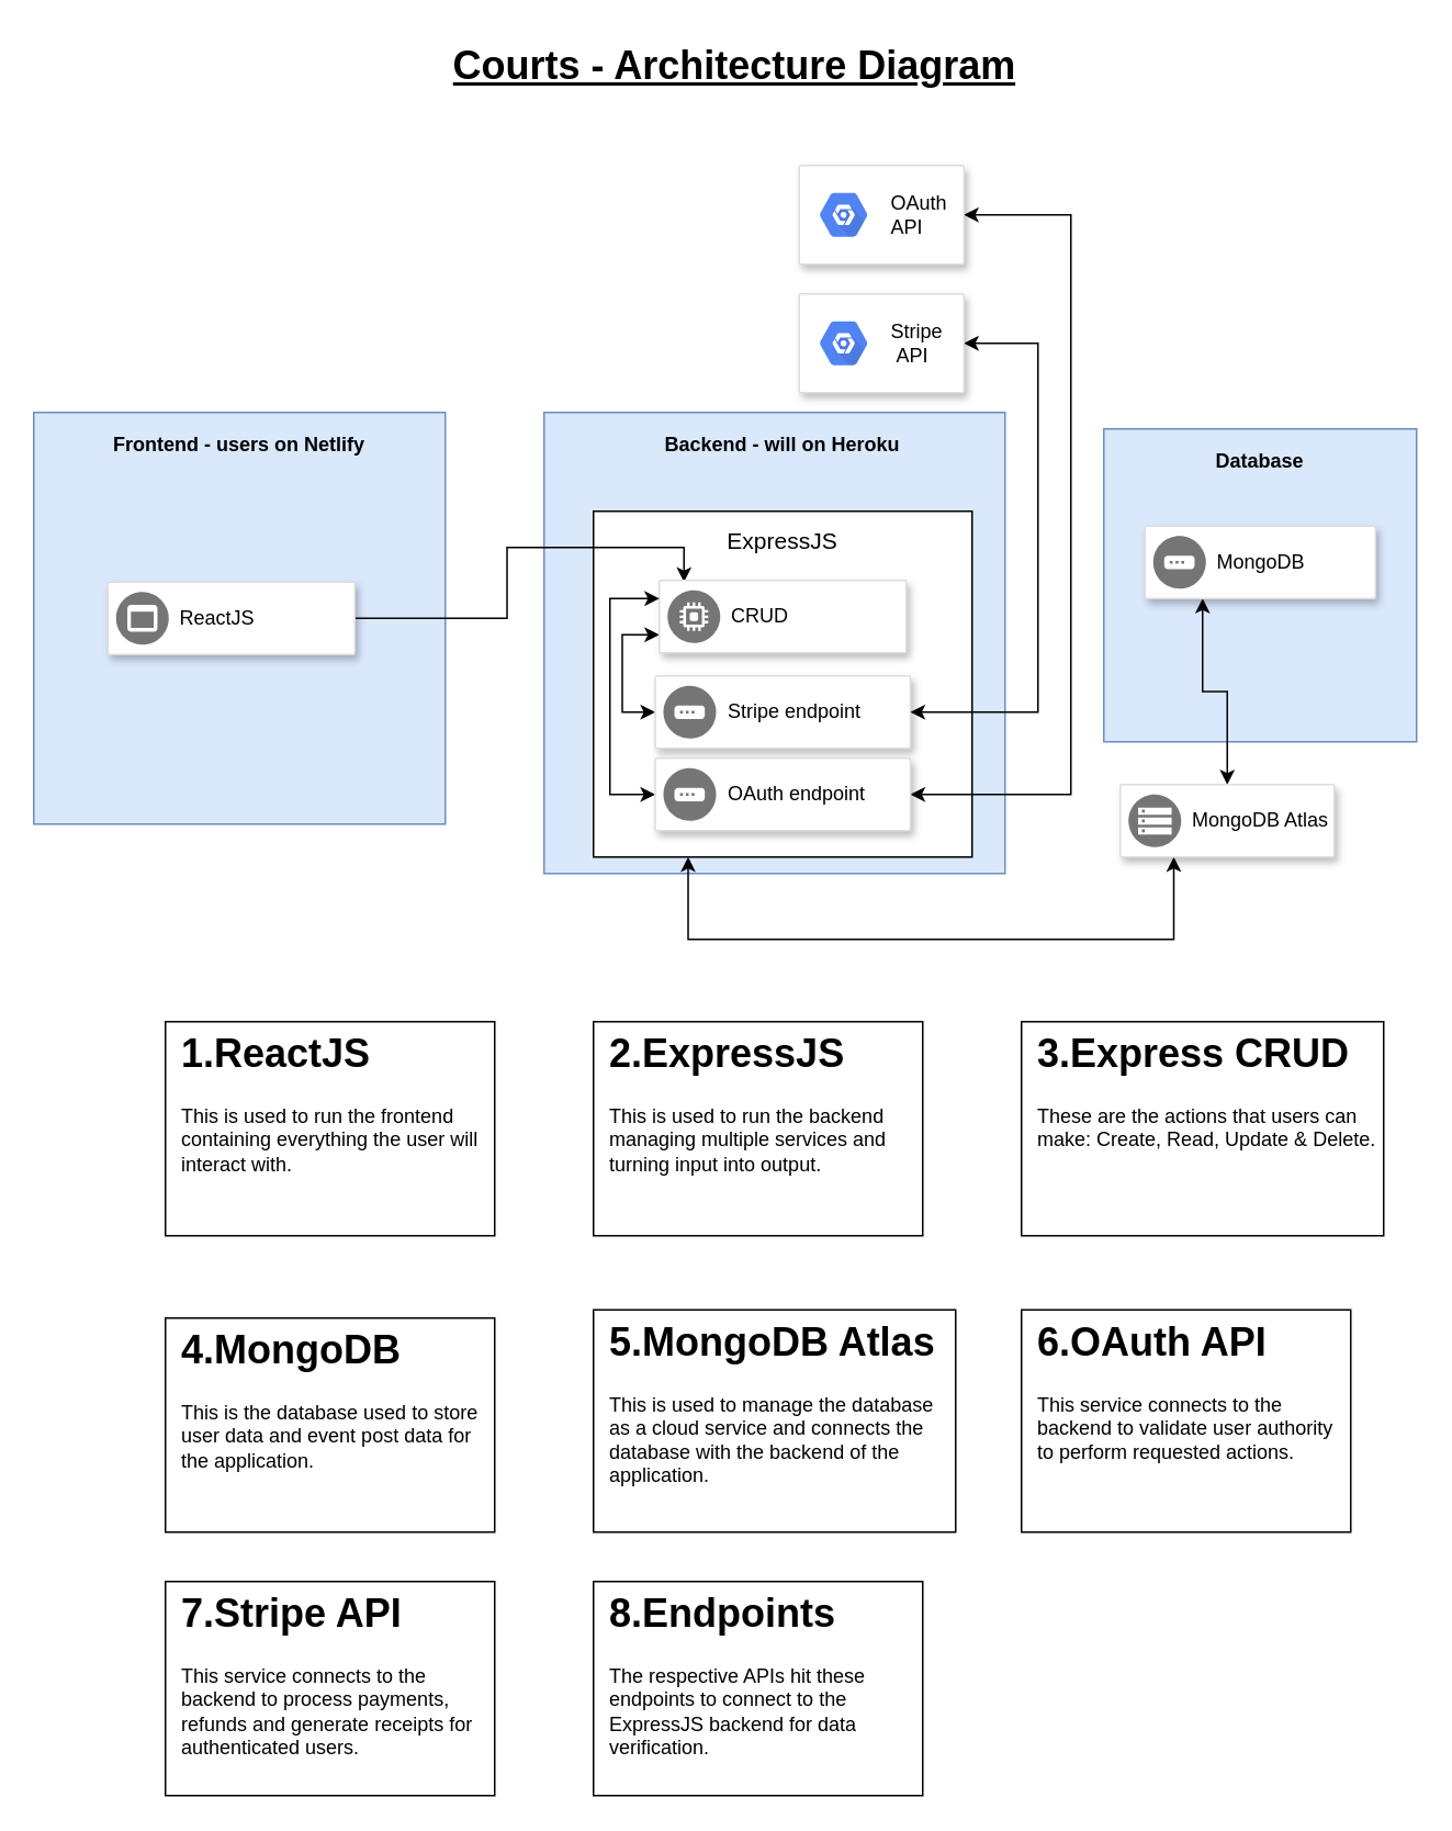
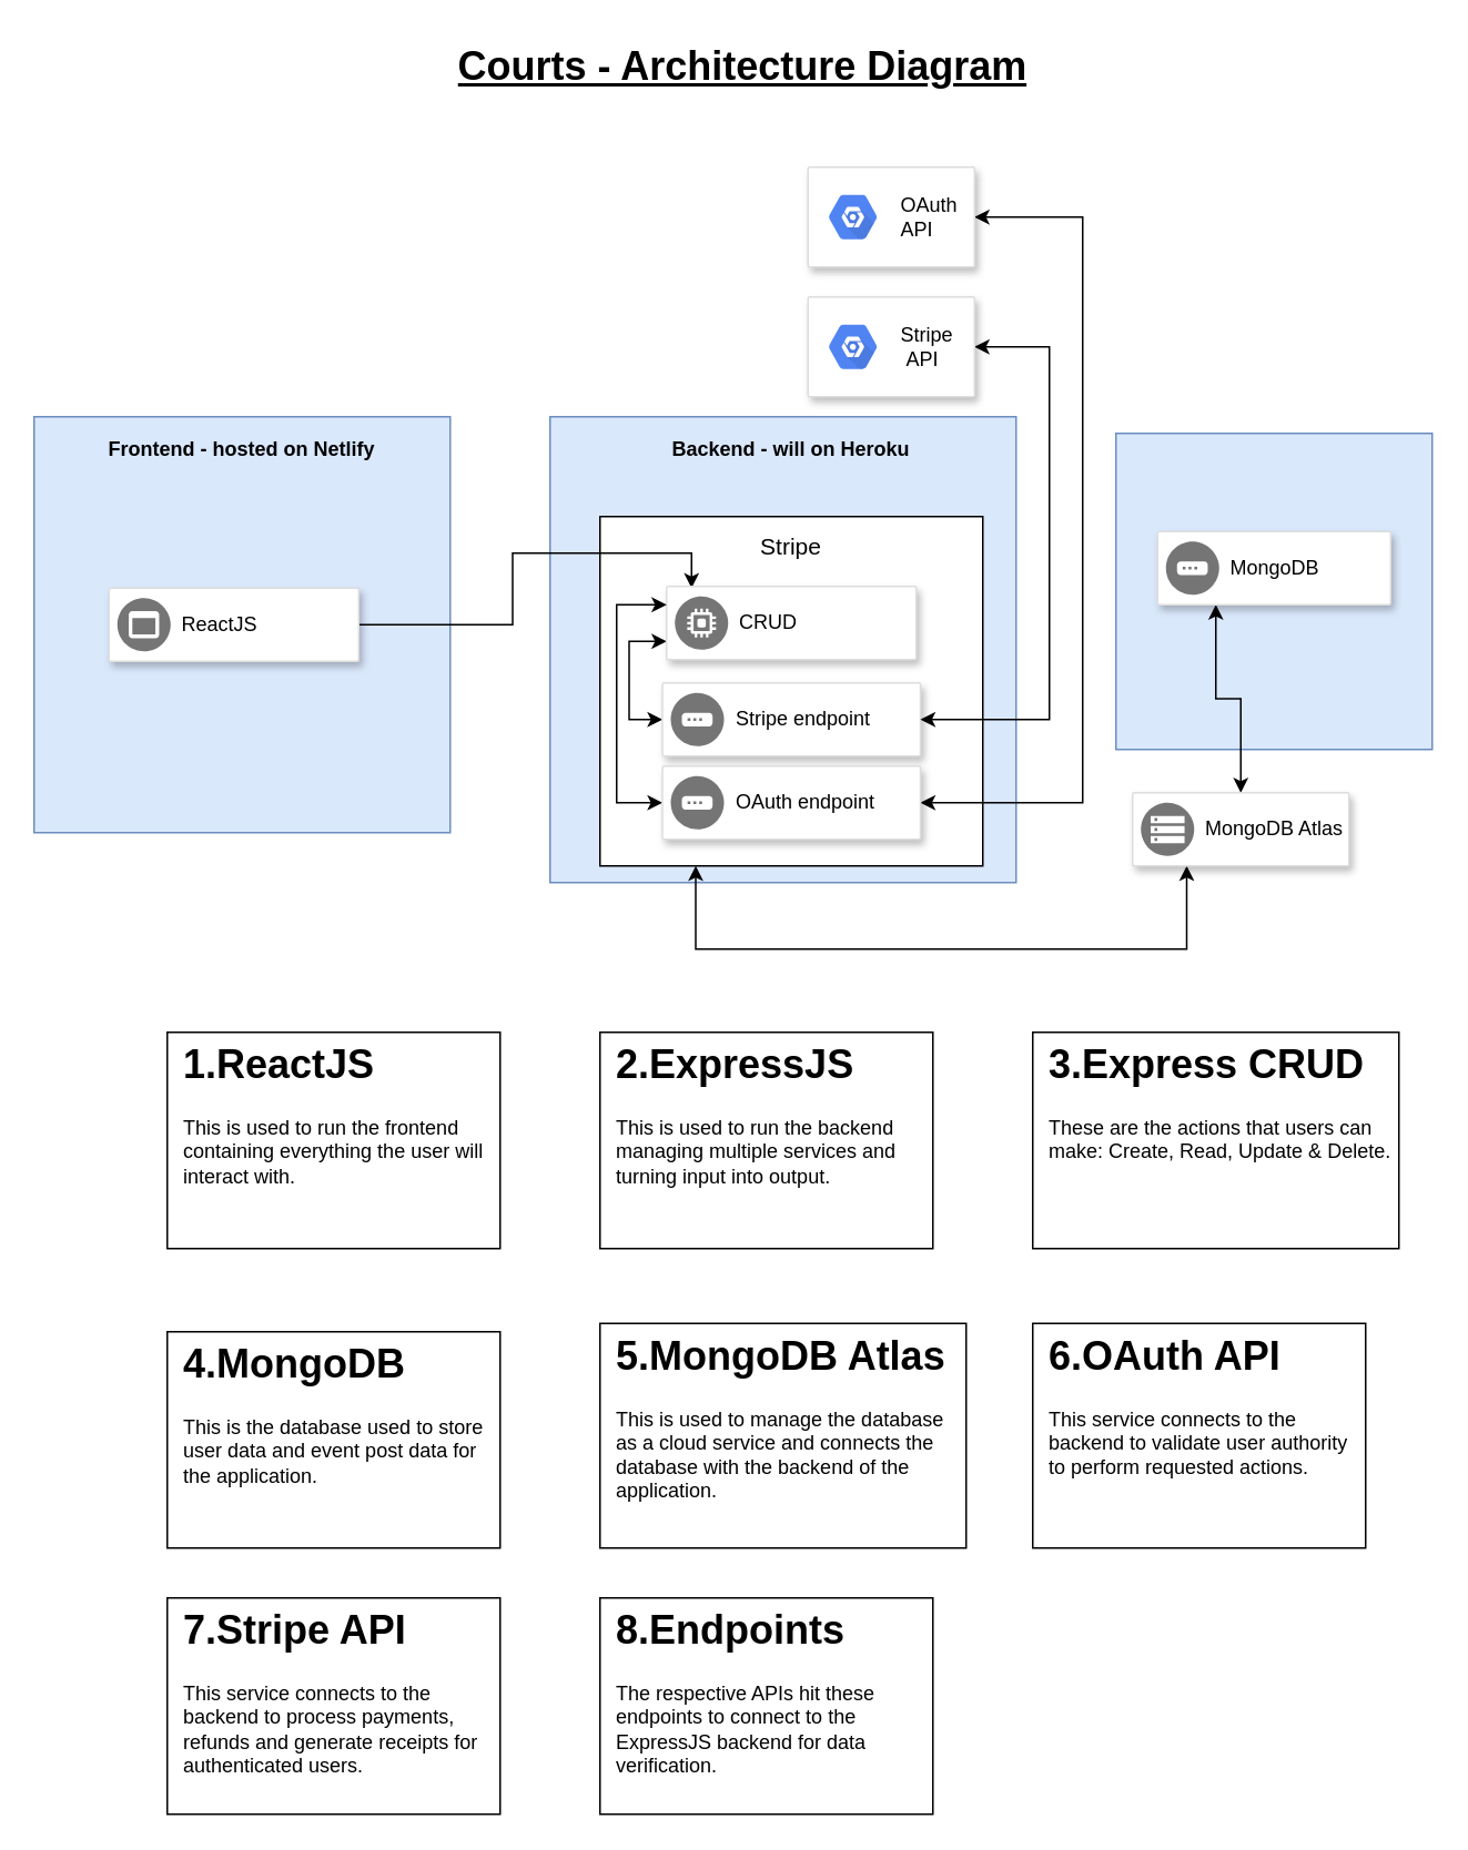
  <mxCell id="0" />
  <mxCell id="1" parent="0" />
  <mxCell id="2" value="" style="rounded=0;whiteSpace=wrap;html=1;" parent="1" vertex="1"><mxGeometry x="100" y="620" width="200" height="130" as="geometry" /></mxCell>
  <mxCell id="3" value="" style="whiteSpace=wrap;html=1;aspect=fixed;fillColor=#dae8fc;strokeColor=#6c8ebf;" parent="1" vertex="1"><mxGeometry x="330" y="250" width="280" height="280" as="geometry" /></mxCell>
  <mxCell id="4" value="" style="rounded=0;whiteSpace=wrap;html=1;" parent="1" vertex="1"><mxGeometry x="360" y="310" width="230" height="210" as="geometry" /></mxCell>
  <mxCell id="5" value="" style="whiteSpace=wrap;html=1;aspect=fixed;fillColor=#dae8fc;strokeColor=#6c8ebf;" parent="1" vertex="1"><mxGeometry x="20" y="250" width="250" height="250" as="geometry" /></mxCell>
  <mxCell id="6" value="" style="whiteSpace=wrap;html=1;aspect=fixed;fillColor=#dae8fc;strokeColor=#6c8ebf;" parent="1" vertex="1"><mxGeometry x="670" y="260" width="190" height="190" as="geometry" /></mxCell>
- <mxCell id="7" value="Frontend - users on Netlify" style="text;html=1;strokeColor=none;fillColor=none;align=center;verticalAlign=middle;whiteSpace=wrap;rounded=0;fontStyle=1" parent="1" vertex="1"><mxGeometry x="60" y="260" width="170" height="20" as="geometry" /></mxCell>
+ <mxCell id="7" value="Frontend - hosted on Netlify" style="text;html=1;strokeColor=none;fillColor=none;align=center;verticalAlign=middle;whiteSpace=wrap;rounded=0;fontStyle=1" parent="1" vertex="1"><mxGeometry x="60" y="260" width="170" height="20" as="geometry" /></mxCell>
  <mxCell id="8" value="Backend - will on Heroku" style="text;html=1;strokeColor=none;fillColor=none;align=center;verticalAlign=middle;whiteSpace=wrap;rounded=0;fontStyle=1" parent="1" vertex="1"><mxGeometry x="390" y="260" width="170" height="20" as="geometry" /></mxCell>
- <mxCell id="9" value="Database" style="text;html=1;strokeColor=none;fillColor=none;align=center;verticalAlign=middle;whiteSpace=wrap;rounded=0;fontStyle=1" parent="1" vertex="1"><mxGeometry x="745" y="270" width="40" height="20" as="geometry" /></mxCell>
  <mxCell id="10" style="edgeStyle=orthogonalEdgeStyle;rounded=0;orthogonalLoop=1;jettySize=auto;html=1;exitX=1;exitY=0.5;exitDx=0;exitDy=0;entryX=0.1;entryY=0.023;entryDx=0;entryDy=0;startArrow=none;startFill=0;entryPerimeter=0;" parent="1" source="11" target="26" edge="1"><mxGeometry relative="1" as="geometry" /></mxCell>
  <mxCell id="11" value="" style="strokeColor=#dddddd;shadow=1;strokeWidth=1;rounded=1;absoluteArcSize=1;arcSize=2;" parent="1" vertex="1"><mxGeometry x="65" y="353" width="150" height="44" as="geometry" /></mxCell>
  <mxCell id="12" value="ReactJS" style="dashed=0;connectable=0;html=1;fillColor=#757575;strokeColor=none;shape=mxgraph.gcp2.frontend_platform_services;part=1;labelPosition=right;verticalLabelPosition=middle;align=left;verticalAlign=middle;spacingLeft=5;fontSize=12;" parent="11" vertex="1"><mxGeometry y="0.5" width="32" height="32" relative="1" as="geometry"><mxPoint x="5" y="-16" as="offset" /></mxGeometry></mxCell>
  <mxCell id="13" style="edgeStyle=orthogonalEdgeStyle;rounded=0;orthogonalLoop=1;jettySize=auto;html=1;exitX=0.25;exitY=1;exitDx=0;exitDy=0;entryX=0.5;entryY=0;entryDx=0;entryDy=0;startArrow=classic;startFill=1;" parent="1" source="14" target="23" edge="1"><mxGeometry relative="1" as="geometry" /></mxCell>
  <mxCell id="14" value="" style="strokeColor=#dddddd;shadow=1;strokeWidth=1;rounded=1;absoluteArcSize=1;arcSize=2;" parent="1" vertex="1"><mxGeometry x="695" y="319" width="140" height="44" as="geometry" /></mxCell>
  <mxCell id="15" value="MongoDB" style="dashed=0;connectable=0;html=1;fillColor=#757575;strokeColor=none;shape=mxgraph.gcp2.gateway;part=1;labelPosition=right;verticalLabelPosition=middle;align=left;verticalAlign=middle;spacingLeft=5;fontSize=12;" parent="14" vertex="1"><mxGeometry y="0.5" width="32" height="32" relative="1" as="geometry"><mxPoint x="5" y="-16" as="offset" /></mxGeometry></mxCell>
  <mxCell id="16" style="edgeStyle=orthogonalEdgeStyle;rounded=0;orthogonalLoop=1;jettySize=auto;html=1;exitX=0;exitY=0.5;exitDx=0;exitDy=0;entryX=0;entryY=0.75;entryDx=0;entryDy=0;startArrow=classic;startFill=1;" parent="1" source="17" target="26" edge="1"><mxGeometry relative="1" as="geometry" /></mxCell>
  <mxCell id="17" value="" style="strokeColor=#dddddd;shadow=1;strokeWidth=1;rounded=1;absoluteArcSize=1;arcSize=2;" parent="1" vertex="1"><mxGeometry x="397.5" y="410" width="155" height="44" as="geometry" /></mxCell>
  <mxCell id="18" value="Stripe endpoint" style="dashed=0;connectable=0;html=1;fillColor=#757575;strokeColor=none;shape=mxgraph.gcp2.gateway;part=1;labelPosition=right;verticalLabelPosition=middle;align=left;verticalAlign=middle;spacingLeft=5;fontSize=12;" parent="17" vertex="1"><mxGeometry y="0.5" width="32" height="32" relative="1" as="geometry"><mxPoint x="5" y="-16" as="offset" /></mxGeometry></mxCell>
  <mxCell id="19" style="edgeStyle=orthogonalEdgeStyle;rounded=0;orthogonalLoop=1;jettySize=auto;html=1;exitX=1;exitY=0.5;exitDx=0;exitDy=0;entryX=1;entryY=0.5;entryDx=0;entryDy=0;startArrow=classic;startFill=1;" parent="1" source="20" target="17" edge="1"><mxGeometry relative="1" as="geometry"><Array as="points"><mxPoint x="630" y="208" /><mxPoint x="630" y="432" /></Array></mxGeometry></mxCell>
  <mxCell id="20" value="" style="strokeColor=#dddddd;shadow=1;strokeWidth=1;rounded=1;absoluteArcSize=1;arcSize=2;" parent="1" vertex="1"><mxGeometry x="485" y="178" width="100" height="60" as="geometry" /></mxCell>
  <mxCell id="21" value="&lt;font color=&quot;#000000&quot;&gt;Stripe&lt;br&gt;&amp;nbsp;API&lt;/font&gt;" style="dashed=0;connectable=0;html=1;fillColor=#5184F3;strokeColor=none;shape=mxgraph.gcp2.hexIcon;prIcon=placeholder;part=1;labelPosition=right;verticalLabelPosition=middle;align=left;verticalAlign=middle;spacingLeft=5;fontColor=#999999;fontSize=12;" parent="20" vertex="1"><mxGeometry y="0.5" width="44" height="39" relative="1" as="geometry"><mxPoint x="5" y="-19.5" as="offset" /></mxGeometry></mxCell>
  <mxCell id="22" style="edgeStyle=orthogonalEdgeStyle;rounded=0;orthogonalLoop=1;jettySize=auto;html=1;exitX=0.25;exitY=1;exitDx=0;exitDy=0;startArrow=classic;startFill=1;entryX=0.25;entryY=1;entryDx=0;entryDy=0;" parent="1" source="23" target="4" edge="1"><mxGeometry relative="1" as="geometry"><Array as="points"><mxPoint x="713" y="570" /><mxPoint x="418" y="570" /></Array></mxGeometry></mxCell>
  <mxCell id="23" value="" style="strokeColor=#dddddd;shadow=1;strokeWidth=1;rounded=1;absoluteArcSize=1;arcSize=2;" parent="1" vertex="1"><mxGeometry x="680" y="476" width="130" height="44" as="geometry" /></mxCell>
  <mxCell id="24" value="MongoDB Atlas" style="dashed=0;connectable=0;html=1;fillColor=#757575;strokeColor=none;shape=mxgraph.gcp2.persistent_disk_snapshot;part=1;labelPosition=right;verticalLabelPosition=middle;align=left;verticalAlign=middle;spacingLeft=5;fontSize=12;" parent="23" vertex="1"><mxGeometry y="0.5" width="32" height="32" relative="1" as="geometry"><mxPoint x="5" y="-16" as="offset" /></mxGeometry></mxCell>
  <mxCell id="25" value="&lt;h1&gt;Courts - Architecture Diagram&lt;/h1&gt;" style="text;html=1;strokeColor=none;fillColor=none;spacing=5;spacingTop=-20;whiteSpace=wrap;overflow=hidden;rounded=0;fontStyle=4" parent="1" vertex="1"><mxGeometry x="270" y="20" width="360" height="42" as="geometry" /></mxCell>
  <mxCell id="26" value="" style="strokeColor=#dddddd;shadow=1;strokeWidth=1;rounded=1;absoluteArcSize=1;arcSize=2;" parent="1" vertex="1"><mxGeometry x="400" y="352" width="150" height="44" as="geometry" /></mxCell>
  <mxCell id="27" value="CRUD" style="dashed=0;connectable=0;html=1;fillColor=#757575;strokeColor=none;shape=mxgraph.gcp2.dedicated_game_server;part=1;labelPosition=right;verticalLabelPosition=middle;align=left;verticalAlign=middle;spacingLeft=5;fontSize=12;" parent="26" vertex="1"><mxGeometry y="0.5" width="32" height="32" relative="1" as="geometry"><mxPoint x="5" y="-16" as="offset" /></mxGeometry></mxCell>
  <mxCell id="28" style="edgeStyle=orthogonalEdgeStyle;rounded=0;orthogonalLoop=1;jettySize=auto;html=1;exitX=1;exitY=0.5;exitDx=0;exitDy=0;entryX=1;entryY=0.5;entryDx=0;entryDy=0;startArrow=classic;startFill=1;" parent="1" source="29" target="32" edge="1"><mxGeometry relative="1" as="geometry"><Array as="points"><mxPoint x="650" y="130" /><mxPoint x="650" y="482" /></Array></mxGeometry></mxCell>
  <mxCell id="29" value="" style="strokeColor=#dddddd;shadow=1;strokeWidth=1;rounded=1;absoluteArcSize=1;arcSize=2;" parent="1" vertex="1"><mxGeometry x="485" y="100" width="100" height="60" as="geometry" /></mxCell>
  <mxCell id="30" value="&lt;font color=&quot;#000000&quot;&gt;OAuth&lt;br&gt;API&lt;br&gt;&lt;/font&gt;" style="dashed=0;connectable=0;html=1;fillColor=#5184F3;strokeColor=none;shape=mxgraph.gcp2.hexIcon;prIcon=placeholder;part=1;labelPosition=right;verticalLabelPosition=middle;align=left;verticalAlign=middle;spacingLeft=5;fontColor=#999999;fontSize=12;" parent="29" vertex="1"><mxGeometry y="0.5" width="44" height="39" relative="1" as="geometry"><mxPoint x="5" y="-19.5" as="offset" /></mxGeometry></mxCell>
  <mxCell id="31" style="edgeStyle=orthogonalEdgeStyle;rounded=0;orthogonalLoop=1;jettySize=auto;html=1;exitX=0;exitY=0.5;exitDx=0;exitDy=0;entryX=0;entryY=0.25;entryDx=0;entryDy=0;startArrow=classic;startFill=1;" parent="1" source="32" target="26" edge="1"><mxGeometry relative="1" as="geometry"><Array as="points"><mxPoint x="370" y="482" /><mxPoint x="370" y="363" /></Array></mxGeometry></mxCell>
  <mxCell id="32" value="" style="strokeColor=#dddddd;shadow=1;strokeWidth=1;rounded=1;absoluteArcSize=1;arcSize=2;" parent="1" vertex="1"><mxGeometry x="397.5" y="460" width="155" height="44" as="geometry" /></mxCell>
  <mxCell id="33" value="OAuth endpoint" style="dashed=0;connectable=0;html=1;fillColor=#757575;strokeColor=none;shape=mxgraph.gcp2.gateway;part=1;labelPosition=right;verticalLabelPosition=middle;align=left;verticalAlign=middle;spacingLeft=5;fontSize=12;" parent="32" vertex="1"><mxGeometry y="0.5" width="32" height="32" relative="1" as="geometry"><mxPoint x="5" y="-16" as="offset" /></mxGeometry></mxCell>
- <mxCell id="34" value="&lt;font style=&quot;font-size: 14px&quot;&gt;ExpressJS&lt;/font&gt;" style="text;html=1;strokeColor=none;fillColor=none;align=center;verticalAlign=middle;whiteSpace=wrap;rounded=0;" parent="1" vertex="1"><mxGeometry x="400" y="303" width="150" height="50" as="geometry" /></mxCell>
+ <mxCell id="34" value="&lt;font style=&quot;font-size: 14px&quot;&gt;Stripe&lt;/font&gt;" style="text;html=1;strokeColor=none;fillColor=none;align=center;verticalAlign=middle;whiteSpace=wrap;rounded=0;" parent="1" vertex="1"><mxGeometry x="400" y="303" width="150" height="50" as="geometry" /></mxCell>
  <mxCell id="35" value="&lt;h1&gt;1.ReactJS&lt;/h1&gt;&lt;p&gt;This is used to run the frontend containing everything the user will interact with.&lt;/p&gt;" style="text;html=1;strokeColor=none;fillColor=none;spacing=5;spacingTop=-20;whiteSpace=wrap;overflow=hidden;rounded=0;" parent="1" vertex="1"><mxGeometry x="105" y="620" width="190" height="120" as="geometry" /></mxCell>
  <mxCell id="36" value="" style="rounded=0;whiteSpace=wrap;html=1;" parent="1" vertex="1"><mxGeometry x="360" y="620" width="200" height="130" as="geometry" /></mxCell>
  <mxCell id="37" value="&lt;h1&gt;2.ExpressJS&lt;/h1&gt;&lt;p&gt;This is used to run the backend managing multiple services and turning input into output.&lt;/p&gt;" style="text;html=1;strokeColor=none;fillColor=none;spacing=5;spacingTop=-20;whiteSpace=wrap;overflow=hidden;rounded=0;" parent="1" vertex="1"><mxGeometry x="365" y="620" width="190" height="120" as="geometry" /></mxCell>
  <mxCell id="38" value="" style="rounded=0;whiteSpace=wrap;html=1;" parent="1" vertex="1"><mxGeometry x="620" y="620" width="220" height="130" as="geometry" /></mxCell>
  <mxCell id="39" value="&lt;h1&gt;3.Express CRUD&lt;/h1&gt;&lt;p&gt;These are the actions that users can make: Create, Read, Update &amp;amp; Delete.&lt;/p&gt;" style="text;html=1;strokeColor=none;fillColor=none;spacing=5;spacingTop=-20;whiteSpace=wrap;overflow=hidden;rounded=0;" parent="1" vertex="1"><mxGeometry x="625" y="620" width="215" height="120" as="geometry" /></mxCell>
  <mxCell id="40" value="" style="rounded=0;whiteSpace=wrap;html=1;" parent="1" vertex="1"><mxGeometry x="100" y="800" width="200" height="130" as="geometry" /></mxCell>
  <mxCell id="41" value="&lt;h1&gt;4.MongoDB&lt;/h1&gt;&lt;p&gt;This is the database used to store user data and event post data for the application.&lt;/p&gt;" style="text;html=1;strokeColor=none;fillColor=none;spacing=5;spacingTop=-20;whiteSpace=wrap;overflow=hidden;rounded=0;" parent="1" vertex="1"><mxGeometry x="105" y="800" width="190" height="120" as="geometry" /></mxCell>
  <mxCell id="42" value="" style="rounded=0;whiteSpace=wrap;html=1;" parent="1" vertex="1"><mxGeometry x="360" y="795" width="220" height="135" as="geometry" /></mxCell>
  <mxCell id="43" value="&lt;h1&gt;5.MongoDB Atlas&lt;/h1&gt;&lt;p&gt;This is used to manage the database as a cloud service and connects the database with the backend of the application.&lt;/p&gt;" style="text;html=1;strokeColor=none;fillColor=none;spacing=5;spacingTop=-20;whiteSpace=wrap;overflow=hidden;rounded=0;" parent="1" vertex="1"><mxGeometry x="365" y="795" width="215" height="120" as="geometry" /></mxCell>
  <mxCell id="44" value="" style="rounded=0;whiteSpace=wrap;html=1;" parent="1" vertex="1"><mxGeometry x="620" y="795" width="200" height="135" as="geometry" /></mxCell>
  <mxCell id="45" value="&lt;h1&gt;6.OAuth API&lt;/h1&gt;&lt;p&gt;This service connects to the backend to validate user authority to perform requested actions.&lt;/p&gt;" style="text;html=1;strokeColor=none;fillColor=none;spacing=5;spacingTop=-20;whiteSpace=wrap;overflow=hidden;rounded=0;" parent="1" vertex="1"><mxGeometry x="625" y="795" width="190" height="125" as="geometry" /></mxCell>
  <mxCell id="46" value="" style="rounded=0;whiteSpace=wrap;html=1;" parent="1" vertex="1"><mxGeometry x="100" y="960" width="200" height="130" as="geometry" /></mxCell>
  <mxCell id="47" value="&lt;h1&gt;7.Stripe API&lt;/h1&gt;&lt;p&gt;This service connects to the backend to process payments, refunds and generate receipts for authenticated users.&lt;/p&gt;" style="text;html=1;strokeColor=none;fillColor=none;spacing=5;spacingTop=-20;whiteSpace=wrap;overflow=hidden;rounded=0;" parent="1" vertex="1"><mxGeometry x="105" y="960" width="190" height="120" as="geometry" /></mxCell>
  <mxCell id="48" value="" style="rounded=0;whiteSpace=wrap;html=1;" parent="1" vertex="1"><mxGeometry x="360" y="960" width="200" height="130" as="geometry" /></mxCell>
  <mxCell id="49" value="&lt;h1&gt;8.Endpoints&lt;/h1&gt;&lt;p&gt;The respective APIs hit these endpoints to connect to the ExpressJS backend for data verification.&lt;/p&gt;" style="text;html=1;strokeColor=none;fillColor=none;spacing=5;spacingTop=-20;whiteSpace=wrap;overflow=hidden;rounded=0;" parent="1" vertex="1"><mxGeometry x="365" y="960" width="190" height="120" as="geometry" /></mxCell>
